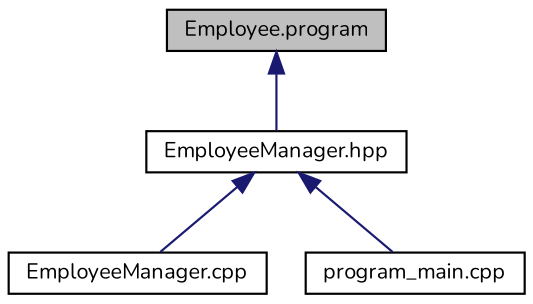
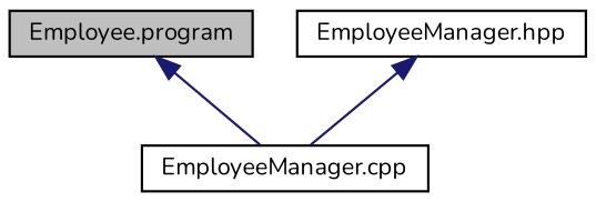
  digraph {
    fontname=Nunito
    node [color=black fillcolor=white fontname=Nunito fontsize=10 shape=record style=filled]
    edge [color=midnightblue dir=back fontname=Nunito fontsize=10 labelfontname=Helvetica labelfontsize=10 style=solid]
    n1 [fillcolor=grey75 fontcolor=black height=0.2 label="Employee.program" width=0.4]
    n2 [height=0.2 label="EmployeeManager.hpp" width=0.4]
    n3 [height=0.2 label="EmployeeManager.cpp" width=0.4]
-   n4 [height=0.2 label="program_main.cpp" width=0.4]
-   n1 -> n2
+   n1 -> n3
    n2 -> n3
-   n2 -> n4
  }
